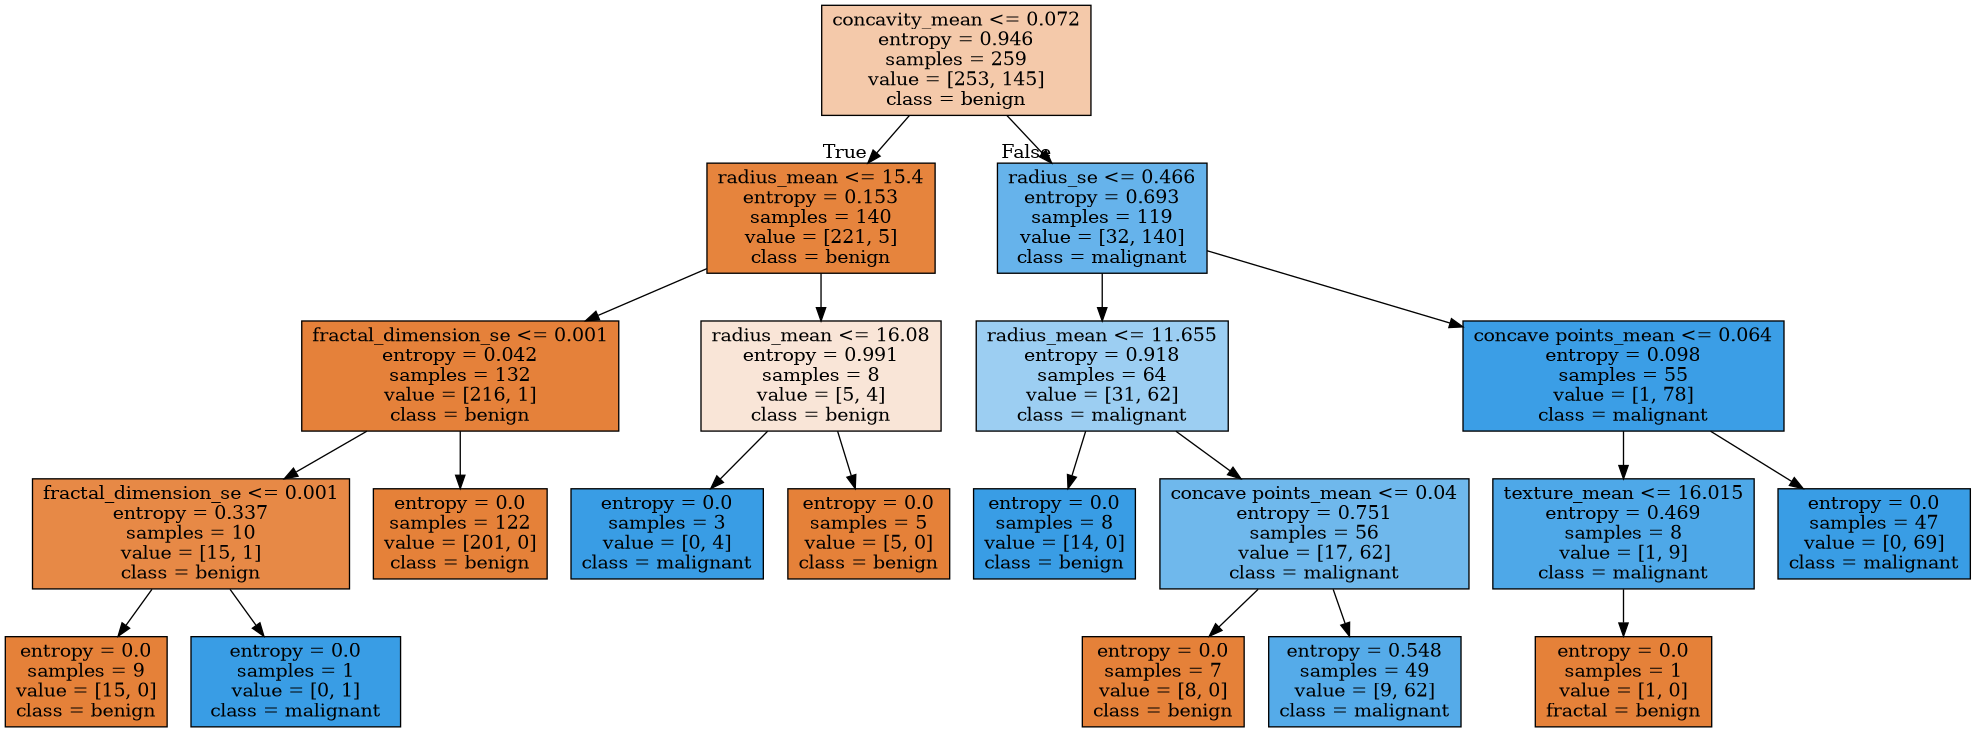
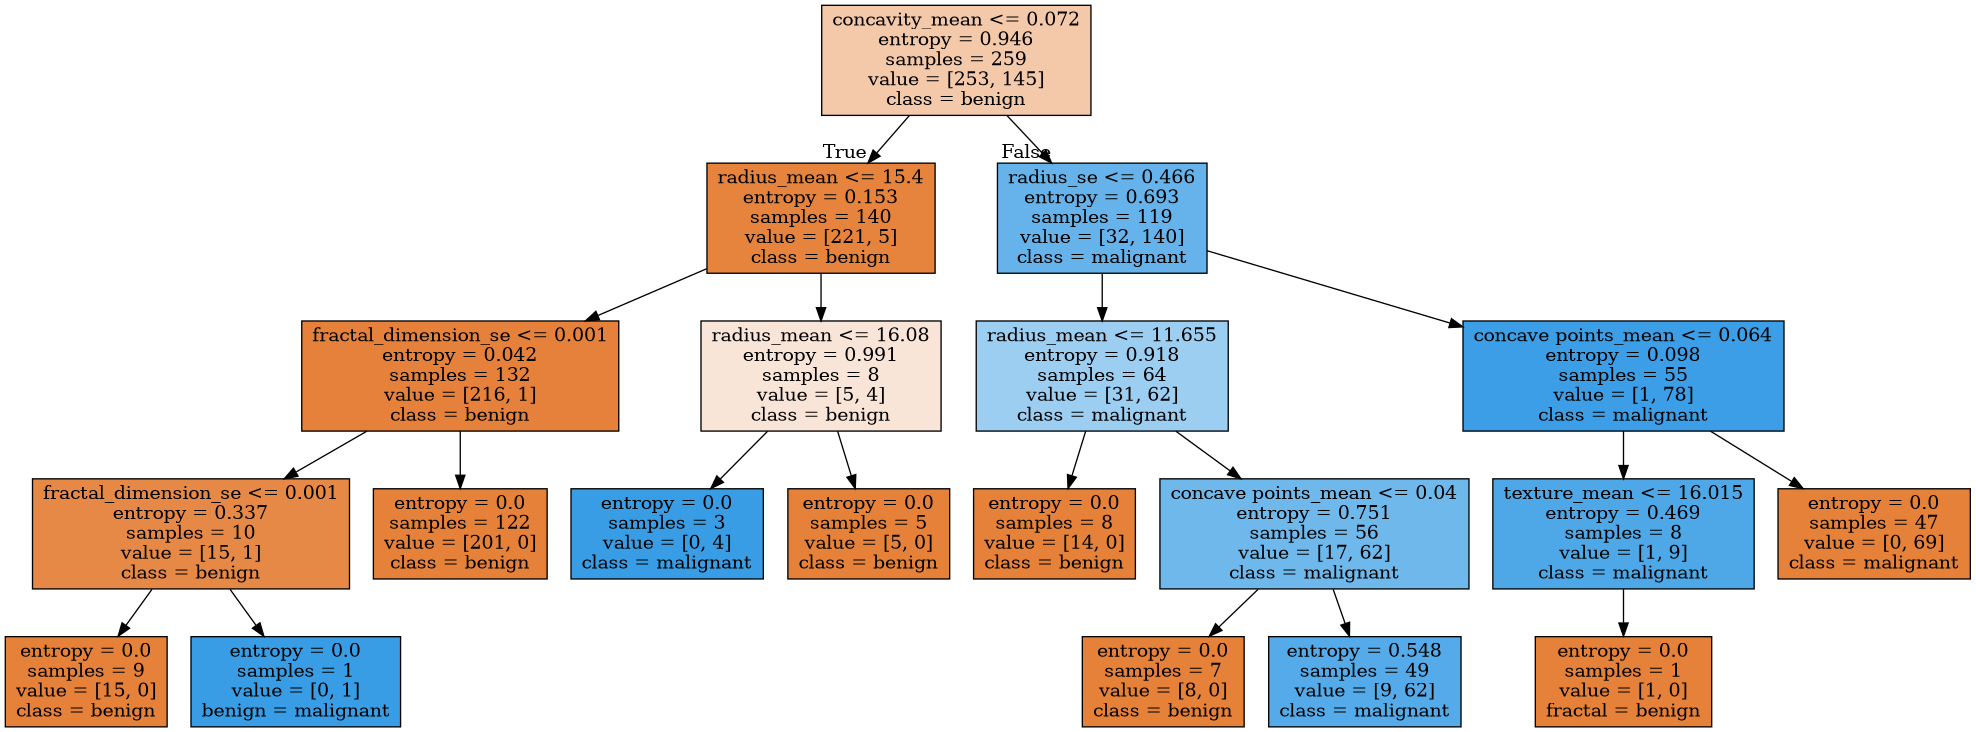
  digraph {
    node [color=black fillcolor="#e58139ff" shape=box style=filled]
    n1 [fillcolor="#e581396d" label="concavity_mean <= 0.072\nentropy = 0.946\nsamples = 259\nvalue = [253, 145]\nclass = benign"]
    n2 [fillcolor="#e58139f9" label="radius_mean <= 15.4\nentropy = 0.153\nsamples = 140\nvalue = [221, 5]\nclass = benign"]
    n3 [fillcolor="#399de5c5" label="radius_se <= 0.466\nentropy = 0.693\nsamples = 119\nvalue = [32, 140]\nclass = malignant"]
    n4 [fillcolor="#e58139fe" label="fractal_dimension_se <= 0.001\nentropy = 0.042\nsamples = 132\nvalue = [216, 1]\nclass = benign"]
    n5 [fillcolor="#e5813933" label="radius_mean <= 16.08\nentropy = 0.991\nsamples = 8\nvalue = [5, 4]\nclass = benign"]
    n6 [fillcolor="#399de57f" label="radius_mean <= 11.655\nentropy = 0.918\nsamples = 64\nvalue = [31, 62]\nclass = malignant"]
    n7 [fillcolor="#399de5fc" label="concave points_mean <= 0.064\nentropy = 0.098\nsamples = 55\nvalue = [1, 78]\nclass = malignant"]
    n8 [fillcolor="#e58139ee" label="fractal_dimension_se <= 0.001\nentropy = 0.337\nsamples = 10\nvalue = [15, 1]\nclass = benign"]
    n9 [label="entropy = 0.0\nsamples = 122\nvalue = [201, 0]\nclass = benign"]
    n10 [fillcolor="#399de5ff" label="entropy = 0.0\nsamples = 3\nvalue = [0, 4]\nclass = malignant"]
    n11 [label="entropy = 0.0\nsamples = 5\nvalue = [5, 0]\nclass = benign"]
    n12 [label="entropy = 0.0\nsamples = 9\nvalue = [15, 0]\nclass = benign"]
-   n13 [fillcolor="#399de5ff" label="entropy = 0.0\nsamples = 1\nvalue = [0, 1]\nclass = malignant"]
-   n14 [fillcolor="#399de5ff" label="entropy = 0.0\nsamples = 8\nvalue = [14, 0]\nclass = benign"]
+   n13 [fillcolor="#399de5ff" label="entropy = 0.0\nsamples = 1\nvalue = [0, 1]\nbenign = malignant"]
+   n14 [label="entropy = 0.0\nsamples = 8\nvalue = [14, 0]\nclass = benign"]
    n15 [fillcolor="#399de5b9" label="concave points_mean <= 0.04\nentropy = 0.751\nsamples = 56\nvalue = [17, 62]\nclass = malignant"]
    n16 [fillcolor="#399de5e3" label="texture_mean <= 16.015\nentropy = 0.469\nsamples = 8\nvalue = [1, 9]\nclass = malignant"]
-   n17 [fillcolor="#399de5ff" label="entropy = 0.0\nsamples = 47\nvalue = [0, 69]\nclass = malignant"]
+   n17 [label="entropy = 0.0\nsamples = 47\nvalue = [0, 69]\nclass = malignant"]
    n18 [label="entropy = 0.0\nsamples = 7\nvalue = [8, 0]\nclass = benign"]
    n19 [fillcolor="#399de5da" label="entropy = 0.548\nsamples = 49\nvalue = [9, 62]\nclass = malignant"]
    n20 [label="entropy = 0.0\nsamples = 1\nvalue = [1, 0]\nfractal = benign"]
    n1 -> n2 [headlabel=True labelangle=45 labeldistance=2.5]
    n1 -> n3 [headlabel=False labelangle=-45 labeldistance=2.5]
    n2 -> n4
    n2 -> n5
    n3 -> n6
    n3 -> n7
    n4 -> n8
    n4 -> n9
    n5 -> n10
    n5 -> n11
    n6 -> n14
    n6 -> n15
    n7 -> n16
    n7 -> n17
    n8 -> n12
    n8 -> n13
    n15 -> n18
    n15 -> n19
    n16 -> n20
  }
